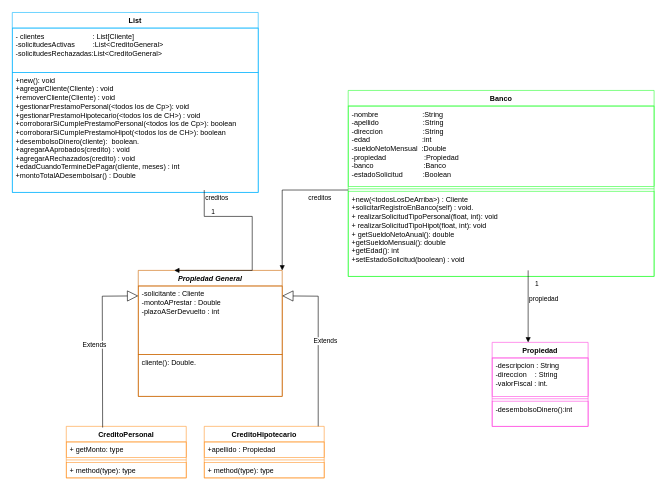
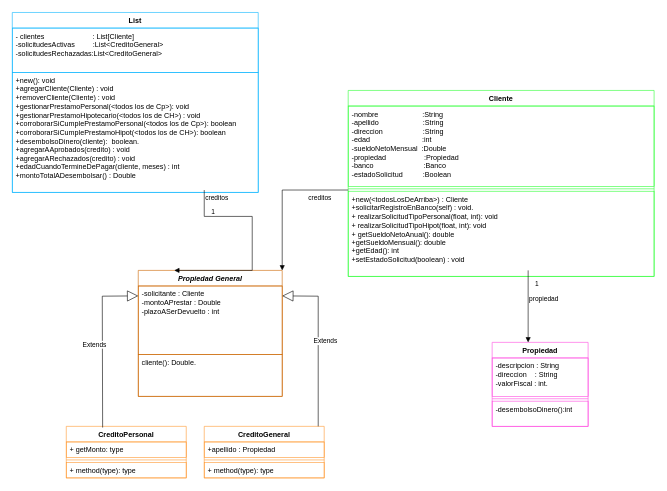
  <mxCell id="0" />
  <mxCell id="1" parent="0" />
  <mxCell id="2" value="List" style="swimlane;fontStyle=1;align=center;verticalAlign=top;childLayout=stackLayout;horizontal=1;startSize=26;horizontalStack=0;resizeParent=1;resizeParentMax=0;resizeLast=0;collapsible=1;marginBottom=0;whiteSpace=wrap;html=1;strokeColor=#0DB6FF;" parent="1" vertex="1"><mxGeometry x="20" y="20" width="410" height="300" as="geometry" /></mxCell>
  <mxCell id="3" value="- clientes&amp;nbsp; &amp;nbsp; &amp;nbsp; &amp;nbsp; &amp;nbsp; &amp;nbsp; &amp;nbsp; &amp;nbsp; &amp;nbsp; &amp;nbsp; &amp;nbsp; &amp;nbsp; : List[Cliente]&lt;div&gt;-solicitudesActivas&amp;nbsp; &amp;nbsp; &amp;nbsp; &amp;nbsp; &amp;nbsp;:List&amp;lt;CreditoGeneral&amp;gt;&lt;/div&gt;&lt;div&gt;-solicitudesRechazadas&lt;span style=&quot;background-color: initial;&quot;&gt;:List&amp;lt;CreditoGeneral&amp;gt;&lt;/span&gt;&lt;/div&gt;&lt;div&gt;&lt;br&gt;&lt;/div&gt;&lt;div&gt;&lt;br&gt;&lt;/div&gt;&lt;div&gt;&lt;br&gt;&lt;/div&gt;&lt;div&gt;&lt;br&gt;&lt;/div&gt;&lt;div&gt;&lt;br&gt;&lt;/div&gt;" style="text;strokeColor=#0DB6FF;fillColor=none;align=left;verticalAlign=top;spacingLeft=4;spacingRight=4;overflow=hidden;rotatable=0;points=[[0,0.5],[1,0.5]];portConstraint=eastwest;whiteSpace=wrap;html=1;" parent="2" vertex="1"><mxGeometry y="26" width="410" height="74" as="geometry" /></mxCell>
  <mxCell id="4" value="&lt;div&gt;+new(): void&lt;/div&gt;+agregarCliente(Cliente) : void&lt;div&gt;+removerCliente(Cliente) : void&lt;/div&gt;&lt;div&gt;+gestionarPrestamoPersonal(&amp;lt;todos los de Cp&amp;gt;): void&lt;/div&gt;&lt;div&gt;+gestionarPrestamoHipotecario(&amp;lt;todos los de CH&amp;gt;) : void&lt;/div&gt;&lt;div&gt;+corroborarSiCumplePrestamoPersonal(&lt;span style=&quot;background-color: initial;&quot;&gt;&amp;lt;todos los de Cp&amp;gt;&lt;/span&gt;&lt;span style=&quot;background-color: initial;&quot;&gt;): boolean&lt;/span&gt;&lt;/div&gt;&lt;div&gt;+corroborarSiCumplePrestamoHipot(&lt;span style=&quot;background-color: initial;&quot;&gt;&amp;lt;todos los de CH&amp;gt;&lt;/span&gt;&lt;span style=&quot;background-color: initial;&quot;&gt;): boolean&lt;/span&gt;&lt;/div&gt;&lt;div&gt;+desembolsoDinero(cliente):&amp;nbsp; boolean.&lt;br&gt;&lt;/div&gt;&lt;div&gt;+agregarAAprobados(credito) : void&lt;/div&gt;&lt;div&gt;&lt;span style=&quot;background-color: initial;&quot;&gt;+agregarARechazados(credito) : void&lt;/span&gt;&lt;br&gt;&lt;/div&gt;&lt;div&gt;&lt;span style=&quot;background-color: initial;&quot;&gt;+edadCuandoTermineDePagar(cliente, meses) : int&lt;/span&gt;&lt;/div&gt;&lt;div&gt;&lt;span style=&quot;background-color: initial;&quot;&gt;+montoTotalADesembolsar() : Double&lt;/span&gt;&lt;/div&gt;" style="text;strokeColor=#0DB6FF;fillColor=none;align=left;verticalAlign=top;spacingLeft=4;spacingRight=4;overflow=hidden;rotatable=0;points=[[0,0.5],[1,0.5]];portConstraint=eastwest;whiteSpace=wrap;html=1;" parent="2" vertex="1"><mxGeometry y="100" width="410" height="200" as="geometry" /></mxCell>
- <mxCell id="5" value="Banco" style="swimlane;fontStyle=1;align=center;verticalAlign=top;childLayout=stackLayout;horizontal=1;startSize=26;horizontalStack=0;resizeParent=1;resizeParentMax=0;resizeLast=0;collapsible=1;marginBottom=0;whiteSpace=wrap;html=1;strokeColor=#30FF37;" parent="1" vertex="1"><mxGeometry x="580" y="150" width="510" height="310" as="geometry" /></mxCell>
+ <mxCell id="5" value="Cliente" style="swimlane;fontStyle=1;align=center;verticalAlign=top;childLayout=stackLayout;horizontal=1;startSize=26;horizontalStack=0;resizeParent=1;resizeParentMax=0;resizeLast=0;collapsible=1;marginBottom=0;whiteSpace=wrap;html=1;strokeColor=#30FF37;" parent="1" vertex="1"><mxGeometry x="580" y="150" width="510" height="310" as="geometry" /></mxCell>
  <mxCell id="6" value="-nombre&amp;nbsp; &amp;nbsp; &amp;nbsp; &amp;nbsp; &amp;nbsp; &amp;nbsp; &amp;nbsp; &amp;nbsp; &amp;nbsp; &amp;nbsp; &amp;nbsp; :String&lt;div&gt;-apellido&lt;span style=&quot;background-color: initial;&quot;&gt;&amp;nbsp; &amp;nbsp; &amp;nbsp; &amp;nbsp; &amp;nbsp; &amp;nbsp; &amp;nbsp; &amp;nbsp; &amp;nbsp; &amp;nbsp; &amp;nbsp; :String&lt;/span&gt;&lt;/div&gt;&lt;div&gt;-direccion&lt;span style=&quot;background-color: initial;&quot;&gt;&amp;nbsp; &amp;nbsp; &amp;nbsp; &amp;nbsp; &amp;nbsp; &amp;nbsp; &amp;nbsp; &amp;nbsp; &amp;nbsp; &amp;nbsp; :String&lt;/span&gt;&lt;/div&gt;&lt;div&gt;-edad&lt;span style=&quot;background-color: initial;&quot;&gt;&amp;nbsp; &amp;nbsp; &amp;nbsp; &amp;nbsp; &amp;nbsp; &amp;nbsp; &amp;nbsp; &amp;nbsp; &amp;nbsp; &amp;nbsp; &amp;nbsp; &amp;nbsp; &amp;nbsp; :int&lt;/span&gt;&lt;/div&gt;&lt;div&gt;-sueldoNetoMensual&lt;span style=&quot;background-color: initial;&quot;&gt;&amp;nbsp; :Double&lt;/span&gt;&lt;/div&gt;&lt;div&gt;-propiedad&amp;nbsp; &amp;nbsp; &amp;nbsp; &amp;nbsp; &amp;nbsp; &amp;nbsp; &amp;nbsp; &amp;nbsp; &amp;nbsp;&amp;nbsp;&lt;span style=&quot;background-color: initial;&quot;&gt;&amp;nbsp;:Propiedad&lt;/span&gt;&lt;/div&gt;&lt;div&gt;-banco&amp;nbsp; &amp;nbsp; &amp;nbsp; &amp;nbsp; &amp;nbsp; &amp;nbsp; &amp;nbsp; &amp;nbsp; &amp;nbsp; &amp;nbsp; &amp;nbsp; &amp;nbsp; &amp;nbsp;:Banco&lt;/div&gt;&lt;div&gt;-estadoSolicitud&amp;nbsp; &amp;nbsp; &amp;nbsp; &amp;nbsp; &amp;nbsp; :Boolean&lt;/div&gt;" style="text;strokeColor=#30FF37;fillColor=none;align=left;verticalAlign=top;spacingLeft=4;spacingRight=4;overflow=hidden;rotatable=0;points=[[0,0.5],[1,0.5]];portConstraint=eastwest;whiteSpace=wrap;html=1;" parent="5" vertex="1"><mxGeometry y="26" width="510" height="134" as="geometry" /></mxCell>
  <mxCell id="7" value="" style="line;strokeWidth=1;fillColor=none;align=left;verticalAlign=middle;spacingTop=-1;spacingLeft=3;spacingRight=3;rotatable=0;labelPosition=right;points=[];portConstraint=eastwest;strokeColor=#30FF37;" parent="5" vertex="1"><mxGeometry y="160" width="510" height="8" as="geometry" /></mxCell>
  <mxCell id="8" value="&lt;div&gt;+new(&amp;lt;todosLosDeArriba&amp;gt;) : Cliente&lt;/div&gt;&lt;div&gt;+solicitarRegistroEnBanco(self) : void.&lt;/div&gt;&lt;div&gt;+ realizarSolicitudTipoPersonal(float, int): void&lt;/div&gt;&lt;div&gt;+ realizarSolicitudTipoHipot(float, int): void&lt;/div&gt;&lt;div&gt;+ getSueldoNetoAnual(): double&lt;/div&gt;&lt;div&gt;+getSueldoMensual(): double&lt;/div&gt;&lt;div&gt;+getEdad(): int&lt;/div&gt;&lt;div&gt;+setEstadoSolicitud(boolean) : void&lt;/div&gt;" style="text;strokeColor=#30FF37;fillColor=none;align=left;verticalAlign=top;spacingLeft=4;spacingRight=4;overflow=hidden;rotatable=0;points=[[0,0.5],[1,0.5]];portConstraint=eastwest;whiteSpace=wrap;html=1;" parent="5" vertex="1"><mxGeometry y="168" width="510" height="142" as="geometry" /></mxCell>
  <mxCell id="9" value="Propiedad" style="swimlane;fontStyle=1;align=center;verticalAlign=top;childLayout=stackLayout;horizontal=1;startSize=26;horizontalStack=0;resizeParent=1;resizeParentMax=0;resizeLast=0;collapsible=1;marginBottom=0;whiteSpace=wrap;html=1;strokeColor=#FF4DE1;" parent="1" vertex="1"><mxGeometry x="820" y="570" width="160" height="140" as="geometry" /></mxCell>
  <mxCell id="10" value="-descripcion : String&lt;div&gt;-direccion&amp;nbsp; &amp;nbsp; : String&lt;/div&gt;&lt;div&gt;-valorFiscal : int.&lt;/div&gt;" style="text;strokeColor=#FF4DE1;fillColor=none;align=left;verticalAlign=top;spacingLeft=4;spacingRight=4;overflow=hidden;rotatable=0;points=[[0,0.5],[1,0.5]];portConstraint=eastwest;whiteSpace=wrap;html=1;" parent="9" vertex="1"><mxGeometry y="26" width="160" height="64" as="geometry" /></mxCell>
  <mxCell id="11" value="" style="line;strokeWidth=1;fillColor=none;align=left;verticalAlign=middle;spacingTop=-1;spacingLeft=3;spacingRight=3;rotatable=0;labelPosition=right;points=[];portConstraint=eastwest;strokeColor=#FF4DE1;" parent="9" vertex="1"><mxGeometry y="90" width="160" height="8" as="geometry" /></mxCell>
  <mxCell id="12" value="&lt;div&gt;&lt;div&gt;-desembolsoDinero():int&lt;/div&gt;&lt;/div&gt;" style="text;strokeColor=#FF4DE1;fillColor=none;align=left;verticalAlign=top;spacingLeft=4;spacingRight=4;overflow=hidden;rotatable=0;points=[[0,0.5],[1,0.5]];portConstraint=eastwest;whiteSpace=wrap;html=1;" parent="9" vertex="1"><mxGeometry y="98" width="160" height="42" as="geometry" /></mxCell>
  <mxCell id="13" value="&lt;i&gt;Propiedad&amp;nbsp;&lt;span style=&quot;background-color: initial;&quot;&gt;General&lt;/span&gt;&lt;/i&gt;" style="swimlane;fontStyle=1;align=center;verticalAlign=top;childLayout=stackLayout;horizontal=1;startSize=26;horizontalStack=0;resizeParent=1;resizeParentMax=0;resizeLast=0;collapsible=1;marginBottom=0;whiteSpace=wrap;html=1;strokeColor=#CC6600;" parent="1" vertex="1"><mxGeometry x="230" y="450" width="240" height="210" as="geometry" /></mxCell>
  <mxCell id="14" value="-solicitante : Cliente&lt;div&gt;-montoAPrestar : Double&lt;/div&gt;&lt;div&gt;-plazoASerDevuelto : int&lt;/div&gt;" style="text;strokeColor=#CC6600;fillColor=none;align=left;verticalAlign=top;spacingLeft=4;spacingRight=4;overflow=hidden;rotatable=0;points=[[0,0.5],[1,0.5]];portConstraint=eastwest;whiteSpace=wrap;html=1;" parent="13" vertex="1"><mxGeometry y="26" width="240" height="114" as="geometry" /></mxCell>
  <mxCell id="15" value="cliente(): Double." style="text;strokeColor=#CC6600;fillColor=none;align=left;verticalAlign=top;spacingLeft=4;spacingRight=4;overflow=hidden;rotatable=0;points=[[0,0.5],[1,0.5]];portConstraint=eastwest;whiteSpace=wrap;html=1;" parent="13" vertex="1"><mxGeometry y="140" width="240" height="70" as="geometry" /></mxCell>
- <mxCell id="16" value="CreditoHipotecario" style="swimlane;fontStyle=1;align=center;verticalAlign=top;childLayout=stackLayout;horizontal=1;startSize=26;horizontalStack=0;resizeParent=1;resizeParentMax=0;resizeLast=0;collapsible=1;marginBottom=0;whiteSpace=wrap;html=1;strokeColor=#FF9933;" parent="1" vertex="1"><mxGeometry x="340" y="710" width="200" height="86" as="geometry" /></mxCell>
+ <mxCell id="16" value="CreditoGeneral" style="swimlane;fontStyle=1;align=center;verticalAlign=top;childLayout=stackLayout;horizontal=1;startSize=26;horizontalStack=0;resizeParent=1;resizeParentMax=0;resizeLast=0;collapsible=1;marginBottom=0;whiteSpace=wrap;html=1;strokeColor=#FF9933;" parent="1" vertex="1"><mxGeometry x="340" y="710" width="200" height="86" as="geometry" /></mxCell>
  <mxCell id="17" value="+apellido : Propiedad" style="text;strokeColor=#FF9933;fillColor=none;align=left;verticalAlign=top;spacingLeft=4;spacingRight=4;overflow=hidden;rotatable=0;points=[[0,0.5],[1,0.5]];portConstraint=eastwest;whiteSpace=wrap;html=1;" parent="16" vertex="1"><mxGeometry y="26" width="200" height="26" as="geometry" /></mxCell>
  <mxCell id="18" value="" style="line;strokeWidth=1;fillColor=none;align=left;verticalAlign=middle;spacingTop=-1;spacingLeft=3;spacingRight=3;rotatable=0;labelPosition=right;points=[];portConstraint=eastwest;strokeColor=#FF9933;" parent="16" vertex="1"><mxGeometry y="52" width="200" height="8" as="geometry" /></mxCell>
  <mxCell id="19" value="+ method(type): type" style="text;strokeColor=#FF9933;fillColor=none;align=left;verticalAlign=top;spacingLeft=4;spacingRight=4;overflow=hidden;rotatable=0;points=[[0,0.5],[1,0.5]];portConstraint=eastwest;whiteSpace=wrap;html=1;" parent="16" vertex="1"><mxGeometry y="60" width="200" height="26" as="geometry" /></mxCell>
  <mxCell id="20" value="CreditoPersonal" style="swimlane;fontStyle=1;align=center;verticalAlign=top;childLayout=stackLayout;horizontal=1;startSize=26;horizontalStack=0;resizeParent=1;resizeParentMax=0;resizeLast=0;collapsible=1;marginBottom=0;whiteSpace=wrap;html=1;strokeColor=#FF9933;" parent="1" vertex="1"><mxGeometry x="110" y="710" width="200" height="86" as="geometry" /></mxCell>
  <mxCell id="21" value="+ getMonto: type" style="text;strokeColor=#FF9933;fillColor=none;align=left;verticalAlign=top;spacingLeft=4;spacingRight=4;overflow=hidden;rotatable=0;points=[[0,0.5],[1,0.5]];portConstraint=eastwest;whiteSpace=wrap;html=1;" parent="20" vertex="1"><mxGeometry y="26" width="200" height="26" as="geometry" /></mxCell>
  <mxCell id="22" value="" style="line;strokeWidth=1;fillColor=none;align=left;verticalAlign=middle;spacingTop=-1;spacingLeft=3;spacingRight=3;rotatable=0;labelPosition=right;points=[];portConstraint=eastwest;strokeColor=#FF9933;" parent="20" vertex="1"><mxGeometry y="52" width="200" height="8" as="geometry" /></mxCell>
  <mxCell id="23" value="+ method(type): type" style="text;strokeColor=#FF9933;fillColor=none;align=left;verticalAlign=top;spacingLeft=4;spacingRight=4;overflow=hidden;rotatable=0;points=[[0,0.5],[1,0.5]];portConstraint=eastwest;whiteSpace=wrap;html=1;" parent="20" vertex="1"><mxGeometry y="60" width="200" height="26" as="geometry" /></mxCell>
  <mxCell id="24" value="Extends" style="endArrow=block;endSize=16;endFill=0;html=1;rounded=0;exitX=0.75;exitY=0;exitDx=0;exitDy=0;" parent="1" edge="1"><mxGeometry x="0.024" y="-12" width="160" relative="1" as="geometry"><mxPoint x="530" y="710" as="sourcePoint" /><mxPoint x="470" y="492.5" as="targetPoint" /><Array as="points"><mxPoint x="530" y="493" /></Array><mxPoint as="offset" /></mxGeometry></mxCell>
  <mxCell id="25" value="Extends" style="endArrow=block;endSize=16;endFill=0;html=1;rounded=0;exitX=0.303;exitY=0.023;exitDx=0;exitDy=0;exitPerimeter=0;" parent="1" source="20" edge="1"><mxGeometry y="13" width="160" relative="1" as="geometry"><mxPoint x="70" y="492.5" as="sourcePoint" /><mxPoint x="230" y="492.5" as="targetPoint" /><Array as="points"><mxPoint x="170" y="493" /></Array><mxPoint y="1" as="offset" /></mxGeometry></mxCell>
  <mxCell id="26" value="creditos" style="endArrow=block;endFill=1;html=1;edgeStyle=orthogonalEdgeStyle;align=left;verticalAlign=top;rounded=0;" parent="1" target="13" edge="1"><mxGeometry x="-0.439" relative="1" as="geometry"><mxPoint x="580" y="316" as="sourcePoint" /><mxPoint x="740" y="316" as="targetPoint" /><Array as="points"><mxPoint x="470" y="316" /></Array><mxPoint as="offset" /></mxGeometry></mxCell>
  <mxCell id="27" value="creditos" style="endArrow=block;endFill=1;html=1;edgeStyle=orthogonalEdgeStyle;align=left;verticalAlign=top;rounded=0;entryX=0.25;entryY=0;entryDx=0;entryDy=0;" parent="1" target="13" edge="1"><mxGeometry x="-1" relative="1" as="geometry"><mxPoint x="340" y="316" as="sourcePoint" /><mxPoint x="420" y="410" as="targetPoint" /><Array as="points"><mxPoint x="340" y="360" /><mxPoint x="420" y="360" /></Array><mxPoint as="offset" /></mxGeometry></mxCell>
  <mxCell id="28" value="1" style="edgeLabel;resizable=0;html=1;align=left;verticalAlign=bottom;" parent="27" connectable="0" vertex="1"><mxGeometry x="-1" relative="1" as="geometry"><mxPoint x="10" y="44" as="offset" /></mxGeometry></mxCell>
  <mxCell id="29" value="propiedad" style="endArrow=block;endFill=1;html=1;edgeStyle=orthogonalEdgeStyle;align=left;verticalAlign=top;rounded=0;" parent="1" edge="1"><mxGeometry x="-0.439" relative="1" as="geometry"><mxPoint x="880" y="450" as="sourcePoint" /><mxPoint x="880" y="570" as="targetPoint" /><Array as="points"><mxPoint x="880" y="466" /></Array><mxPoint as="offset" /></mxGeometry></mxCell>
  <mxCell id="30" value="1" style="edgeLabel;resizable=0;html=1;align=left;verticalAlign=bottom;" parent="29" connectable="0" vertex="1"><mxGeometry x="-1" relative="1" as="geometry"><mxPoint x="10" y="30" as="offset" /></mxGeometry></mxCell>
